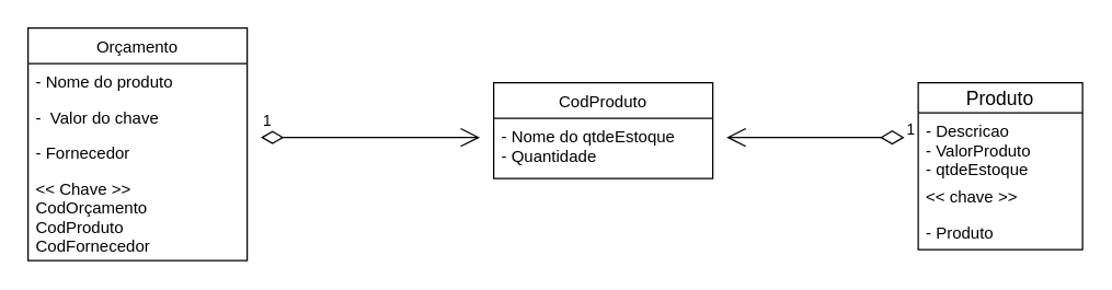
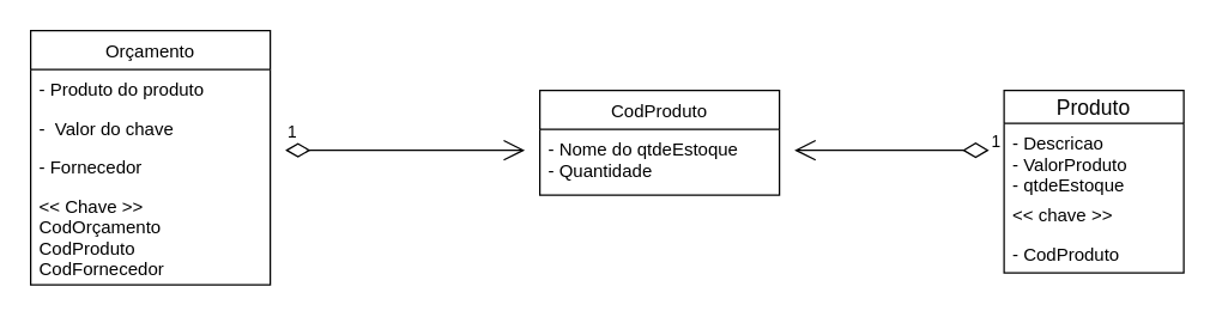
  <mxCell id="0" />
  <mxCell id="1" parent="0" />
  <mxCell id="2" value="Produto" style="swimlane;fontStyle=0;childLayout=stackLayout;horizontal=1;startSize=22;horizontalStack=0;resizeParent=1;resizeParentMax=0;resizeLast=0;collapsible=1;marginBottom=0;align=center;fontSize=14;" vertex="1" parent="1"><mxGeometry x="670" y="60" width="120" height="122" as="geometry" /></mxCell>
  <mxCell id="3" value="- Descricao&#10;- ValorProduto&#10;- qtdeEstoque" style="text;strokeColor=none;fillColor=none;spacingLeft=4;spacingRight=4;overflow=hidden;rotatable=0;points=[[0,0.5],[1,0.5]];portConstraint=eastwest;fontSize=12;" vertex="1" parent="2"><mxGeometry y="22" width="120" height="48" as="geometry" /></mxCell>
  <mxCell id="4" value="&lt;&lt; chave &gt;&gt;" style="text;strokeColor=none;fillColor=none;spacingLeft=4;spacingRight=4;overflow=hidden;rotatable=0;points=[[0,0.5],[1,0.5]];portConstraint=eastwest;fontSize=12;" vertex="1" parent="2"><mxGeometry y="70" width="120" height="26" as="geometry" /></mxCell>
- <mxCell id="5" value="- Produto" style="text;strokeColor=none;fillColor=none;spacingLeft=4;spacingRight=4;overflow=hidden;rotatable=0;points=[[0,0.5],[1,0.5]];portConstraint=eastwest;fontSize=12;" vertex="1" parent="2"><mxGeometry y="96" width="120" height="26" as="geometry" /></mxCell>
+ <mxCell id="5" value="- CodProduto" style="text;strokeColor=none;fillColor=none;spacingLeft=4;spacingRight=4;overflow=hidden;rotatable=0;points=[[0,0.5],[1,0.5]];portConstraint=eastwest;fontSize=12;" vertex="1" parent="2"><mxGeometry y="96" width="120" height="26" as="geometry" /></mxCell>
  <mxCell id="6" value="1" style="endArrow=open;html=1;endSize=12;startArrow=diamondThin;startSize=15;startFill=0;edgeStyle=orthogonalEdgeStyle;align=left;verticalAlign=bottom;sourcePerimeterSpacing=0;" edge="1" parent="1"><mxGeometry x="-1" y="3" relative="1" as="geometry"><mxPoint x="660" y="100" as="sourcePoint" /><mxPoint x="530" y="100" as="targetPoint" /></mxGeometry></mxCell>
  <mxCell id="7" value="CodProduto" style="swimlane;fontStyle=0;childLayout=stackLayout;horizontal=1;startSize=26;fillColor=none;horizontalStack=0;resizeParent=1;resizeParentMax=0;resizeLast=0;collapsible=1;marginBottom=0;" vertex="1" parent="1"><mxGeometry x="360" y="60" width="160" height="70" as="geometry" /></mxCell>
  <mxCell id="8" value="- Nome do qtdeEstoque&#10;- Quantidade" style="text;strokeColor=none;fillColor=none;align=left;verticalAlign=top;spacingLeft=4;spacingRight=4;overflow=hidden;rotatable=0;points=[[0,0.5],[1,0.5]];portConstraint=eastwest;" vertex="1" parent="7"><mxGeometry y="26" width="160" height="44" as="geometry" /></mxCell>
  <mxCell id="9" value="1" style="endArrow=open;html=1;endSize=12;startArrow=diamondThin;startSize=14;startFill=0;edgeStyle=orthogonalEdgeStyle;align=left;verticalAlign=bottom;" edge="1" parent="1"><mxGeometry x="-1" y="3" relative="1" as="geometry"><mxPoint x="190" y="100" as="sourcePoint" /><mxPoint x="350" y="100" as="targetPoint" /></mxGeometry></mxCell>
  <mxCell id="10" value="Orçamento" style="swimlane;fontStyle=0;childLayout=stackLayout;horizontal=1;startSize=26;fillColor=none;horizontalStack=0;resizeParent=1;resizeParentMax=0;resizeLast=0;collapsible=1;marginBottom=0;" vertex="1" parent="1"><mxGeometry x="20" y="20" width="160" height="170" as="geometry" /></mxCell>
- <mxCell id="11" value="- Nome do produto" style="text;strokeColor=none;fillColor=none;align=left;verticalAlign=top;spacingLeft=4;spacingRight=4;overflow=hidden;rotatable=0;points=[[0,0.5],[1,0.5]];portConstraint=eastwest;" vertex="1" parent="10"><mxGeometry y="26" width="160" height="26" as="geometry" /></mxCell>
+ <mxCell id="11" value="- Produto do produto" style="text;strokeColor=none;fillColor=none;align=left;verticalAlign=top;spacingLeft=4;spacingRight=4;overflow=hidden;rotatable=0;points=[[0,0.5],[1,0.5]];portConstraint=eastwest;" vertex="1" parent="10"><mxGeometry y="26" width="160" height="26" as="geometry" /></mxCell>
  <mxCell id="12" value="-  Valor do chave" style="text;strokeColor=none;fillColor=none;align=left;verticalAlign=top;spacingLeft=4;spacingRight=4;overflow=hidden;rotatable=0;points=[[0,0.5],[1,0.5]];portConstraint=eastwest;" vertex="1" parent="10"><mxGeometry y="52" width="160" height="26" as="geometry" /></mxCell>
  <mxCell id="13" value="- Fornecedor" style="text;strokeColor=none;fillColor=none;align=left;verticalAlign=top;spacingLeft=4;spacingRight=4;overflow=hidden;rotatable=0;points=[[0,0.5],[1,0.5]];portConstraint=eastwest;" vertex="1" parent="10"><mxGeometry y="78" width="160" height="26" as="geometry" /></mxCell>
  <mxCell id="14" value="&lt;&lt; Chave &gt;&gt;&#10;CodOrçamento&#10;CodProduto&#10;CodFornecedor" style="text;strokeColor=none;fillColor=none;align=left;verticalAlign=top;spacingLeft=4;spacingRight=4;overflow=hidden;rotatable=0;points=[[0,0.5],[1,0.5]];portConstraint=eastwest;" vertex="1" parent="10"><mxGeometry y="104" width="160" height="66" as="geometry" /></mxCell>
